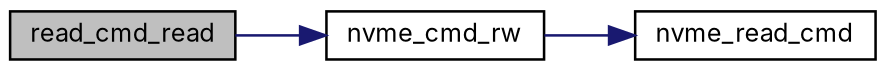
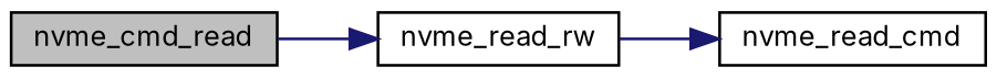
  digraph {
    fontname=Inter
    rankdir=LR
    node [color=black fillcolor=white fontname=Inter fontsize=10 shape=record style=filled]
    edge [color=midnightblue fontname=Inter fontsize=10 labelfontname=Helvetica labelfontsize=10 style=solid]
-   n1 [fillcolor=grey75 fontcolor=black height=0.2 label=read_cmd_read width=0.4]
-   n2 [height=0.2 label=nvme_cmd_rw width=0.4]
+   n1 [fillcolor=grey75 fontcolor=black height=0.2 label=nvme_cmd_read width=0.4]
+   n2 [height=0.2 label=nvme_read_rw width=0.4]
    n3 [height=0.2 label=nvme_read_cmd width=0.4]
    n1 -> n2
    n2 -> n3
  }
